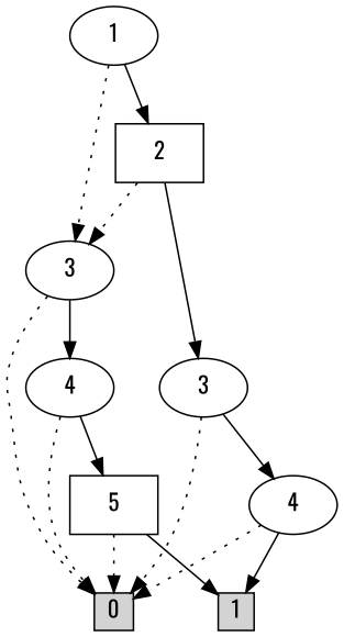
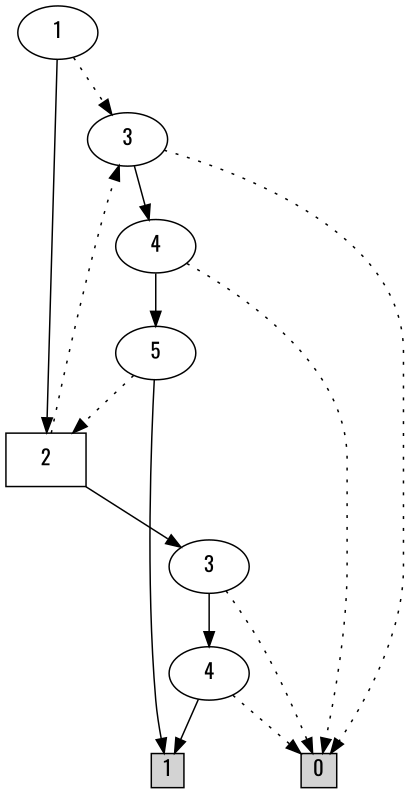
  digraph {
    fontname=Oswald
    node [fontname=Oswald]
    edge [fontname=Oswald style=dotted]
    n1 [height=0.3 label=0 shape=box style=filled width=0.3]
    n2 [height=0.3 label=1 shape=box style=filled width=0.3]
    n3 [label=1]
    n4 [label=3]
    n5 [label=2 shape=box]
    n6 [label=4]
    n7 [label=3]
-   n8 [label=5 shape=box]
+   n8 [label=5]
    n9 [label=4]
    n3 -> n4
    n3 -> n5 [style=filled]
    n4 -> n1
    n4 -> n6 [style=filled]
    n5 -> n4
    n5 -> n7 [style=filled]
    n6 -> n1
    n6 -> n8 [style=filled]
    n7 -> n1
    n7 -> n9 [style=filled]
-   n8 -> n1
+   n8 -> n5
    n8 -> n2 [style=filled]
    n9 -> n1
    n9 -> n2 [style=filled]
  }
